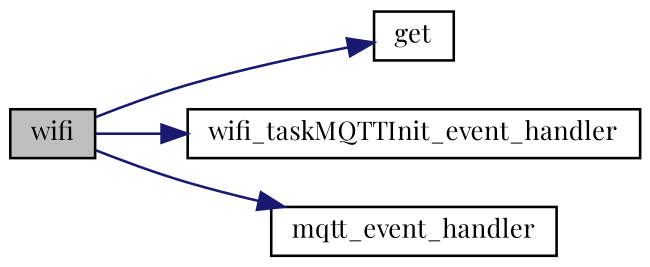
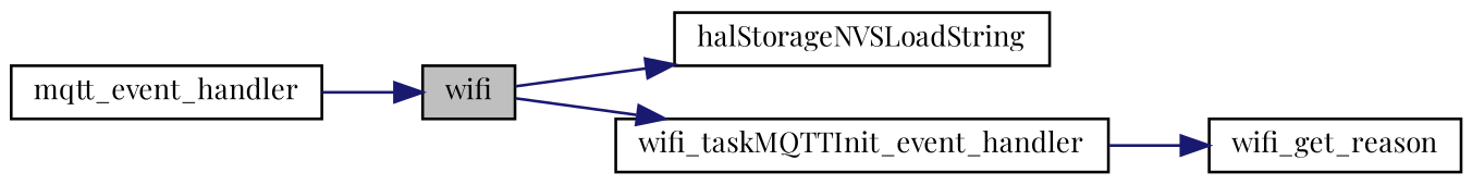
  digraph {
    fontname="Playfair Display"
    rankdir=LR
    node [color=black fillcolor=white fontname="Playfair Display" fontsize=10 shape=record style=filled]
    edge [color=midnightblue fontname="Playfair Display" fontsize=10 labelfontname=Helvetica labelfontsize=10 style=solid]
    n1 [fillcolor=grey75 fontcolor=black height=0.2 label=wifi width=0.4]
-   n2 [height=0.2 label=get width=0.4]
+   n2 [height=0.2 label=halStorageNVSLoadString width=0.4]
    n3 [height=0.2 label=wifi_taskMQTTInit_event_handler width=0.4]
    n4 [height=0.2 label=mqtt_event_handler width=0.4]
+   n5 [height=0.2 label=wifi_get_reason width=0.4]
    n1 -> n2
    n1 -> n3
-   n1 -> n4
+   n4 -> n1
+   n3 -> n5
  }
